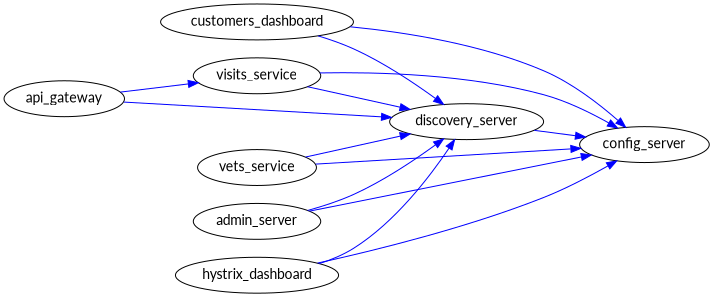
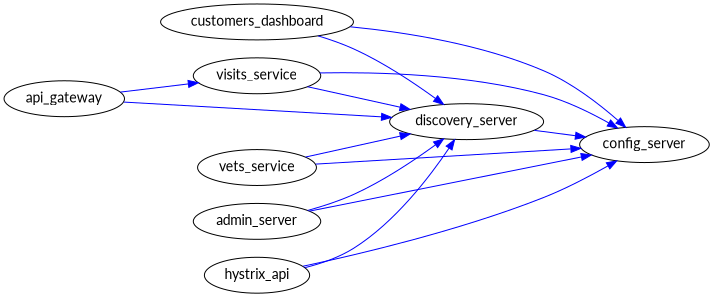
  digraph {
    fontname=Lato
    rankdir=LR
    node [fontname=Lato]
    edge [color=blue fontname=Lato]
    discovery_server
    config_server
    n3 [label=customers_dashboard]
    visits_service
    vets_service
    api_gateway
    admin_server
-   hystrix_dashboard
+   hystrix_dashboard [label=hystrix_api]
    discovery_server -> config_server
    n3 -> discovery_server
    n3 -> config_server
    visits_service -> discovery_server
    visits_service -> config_server
    vets_service -> discovery_server
    vets_service -> config_server
    api_gateway -> discovery_server
    api_gateway -> visits_service
    admin_server -> discovery_server
    admin_server -> config_server
    hystrix_dashboard -> discovery_server
    hystrix_dashboard -> config_server
  }
